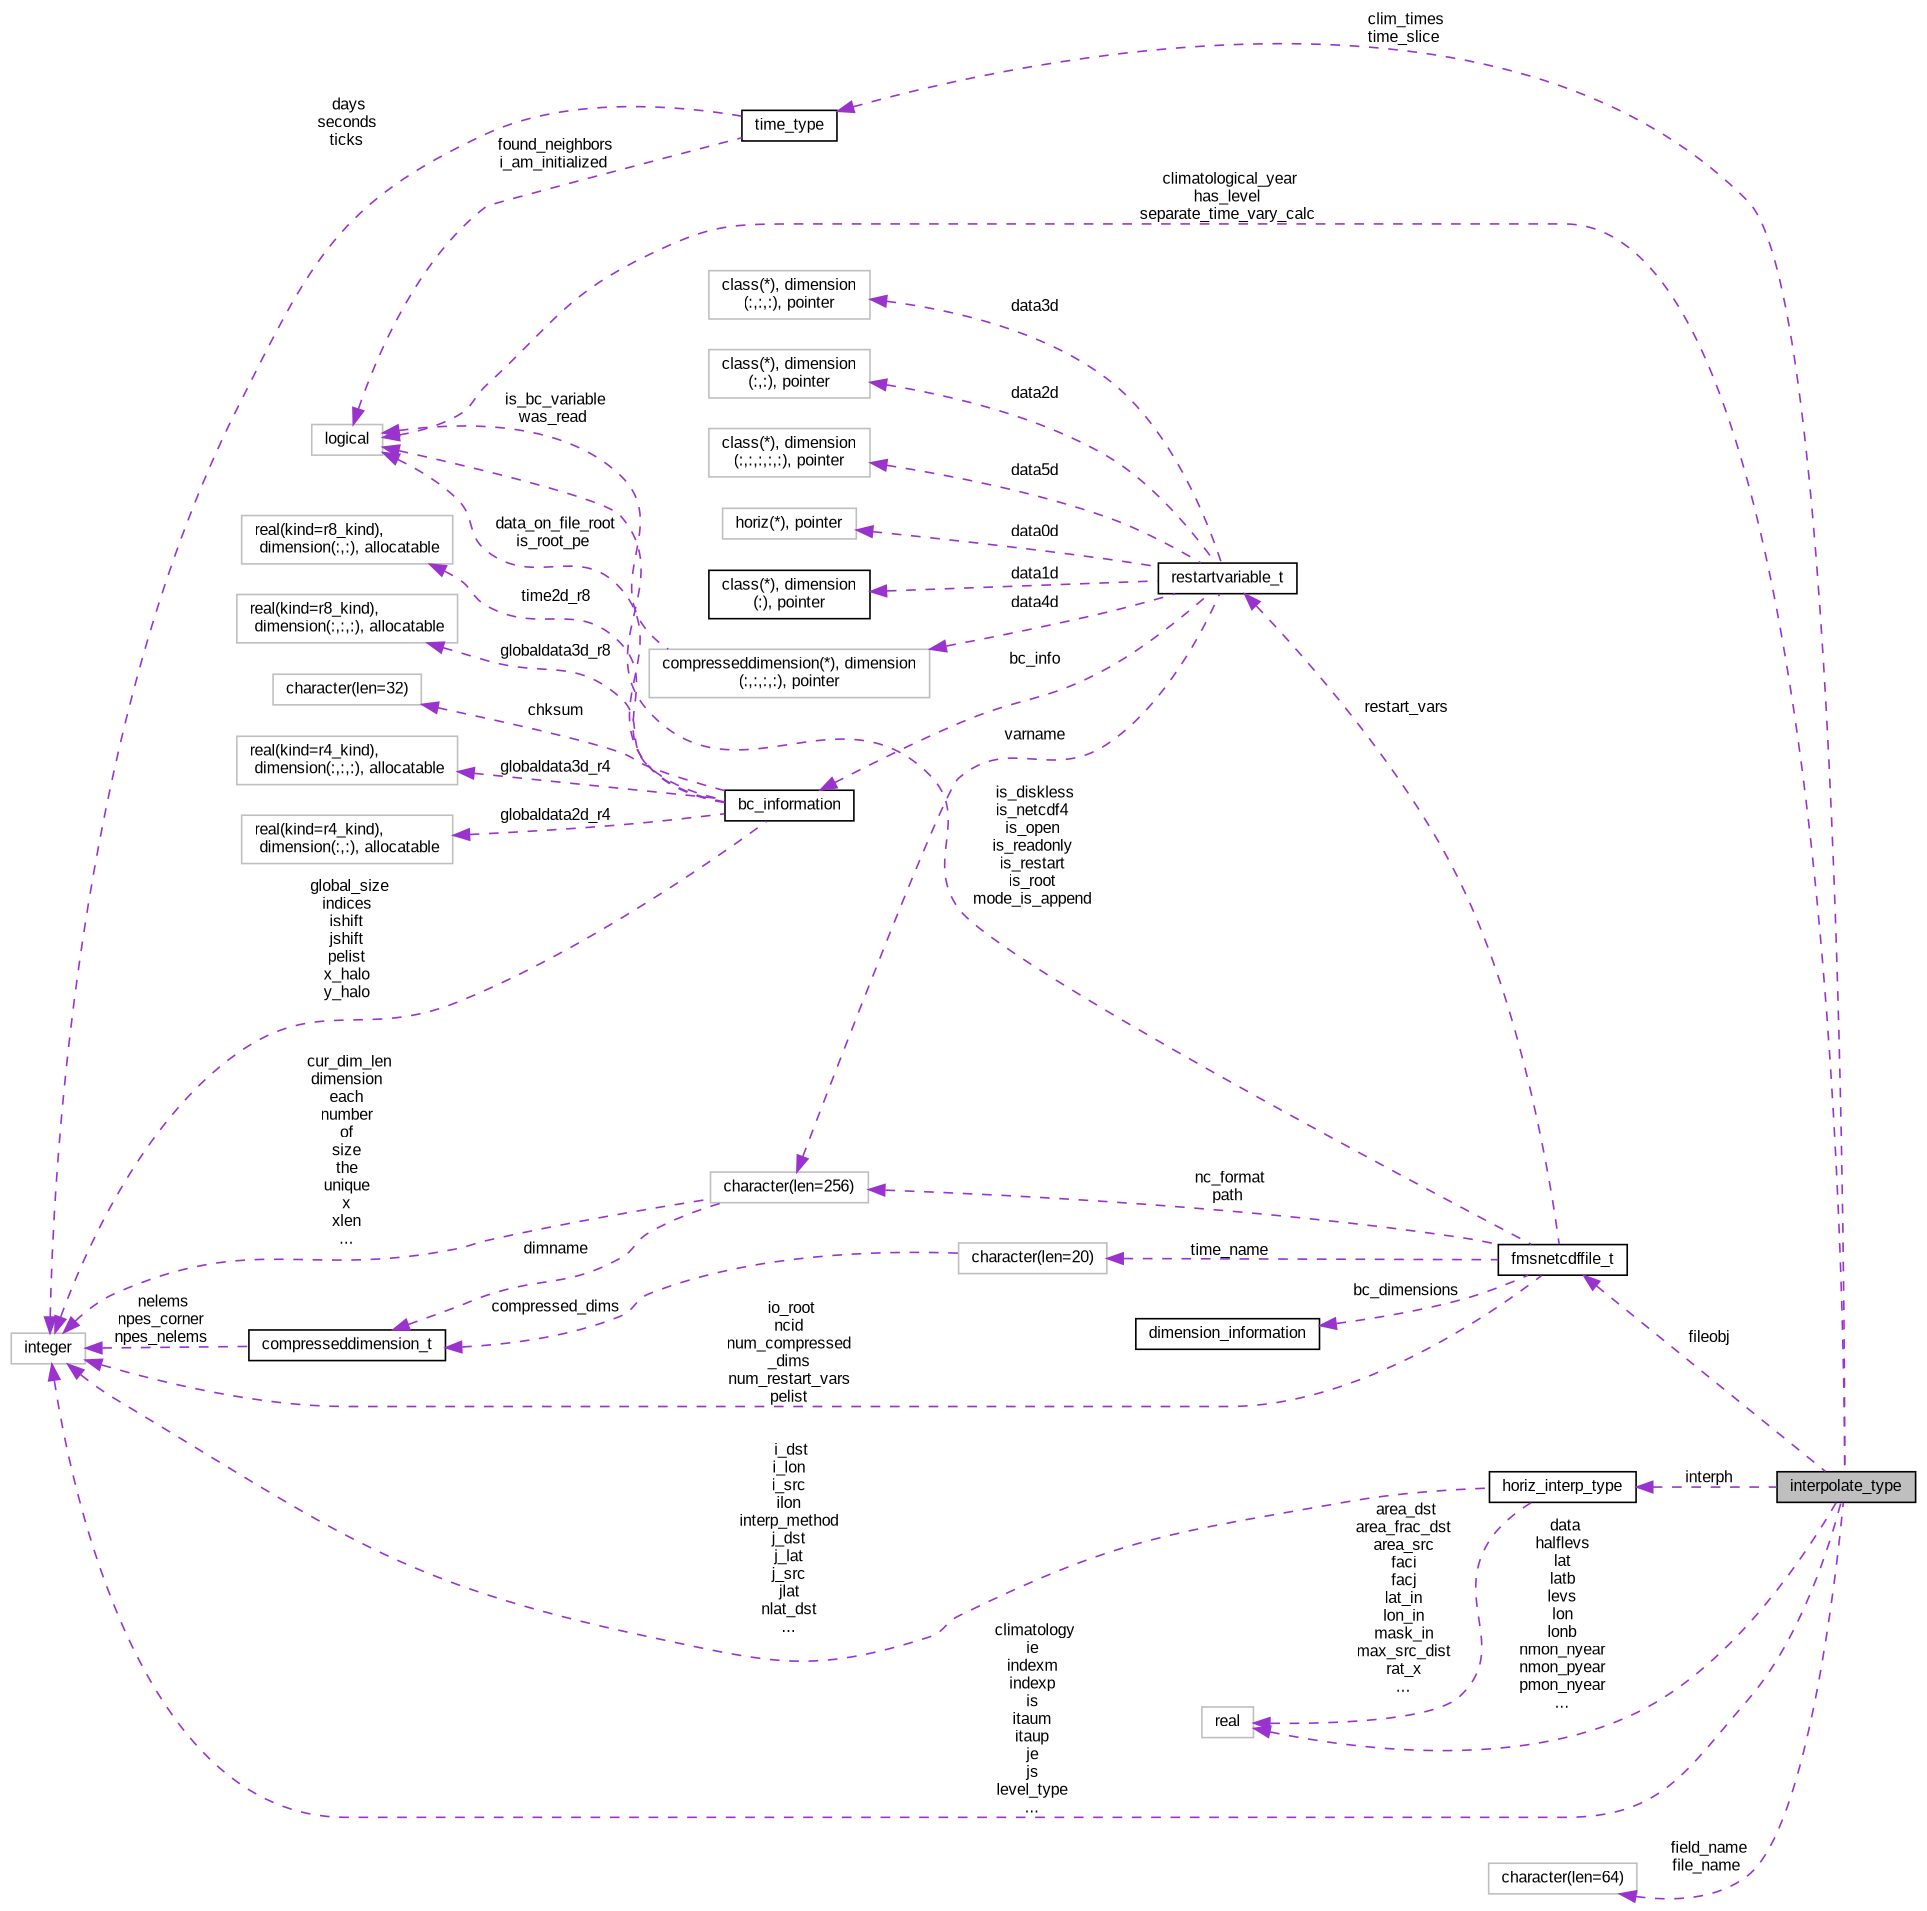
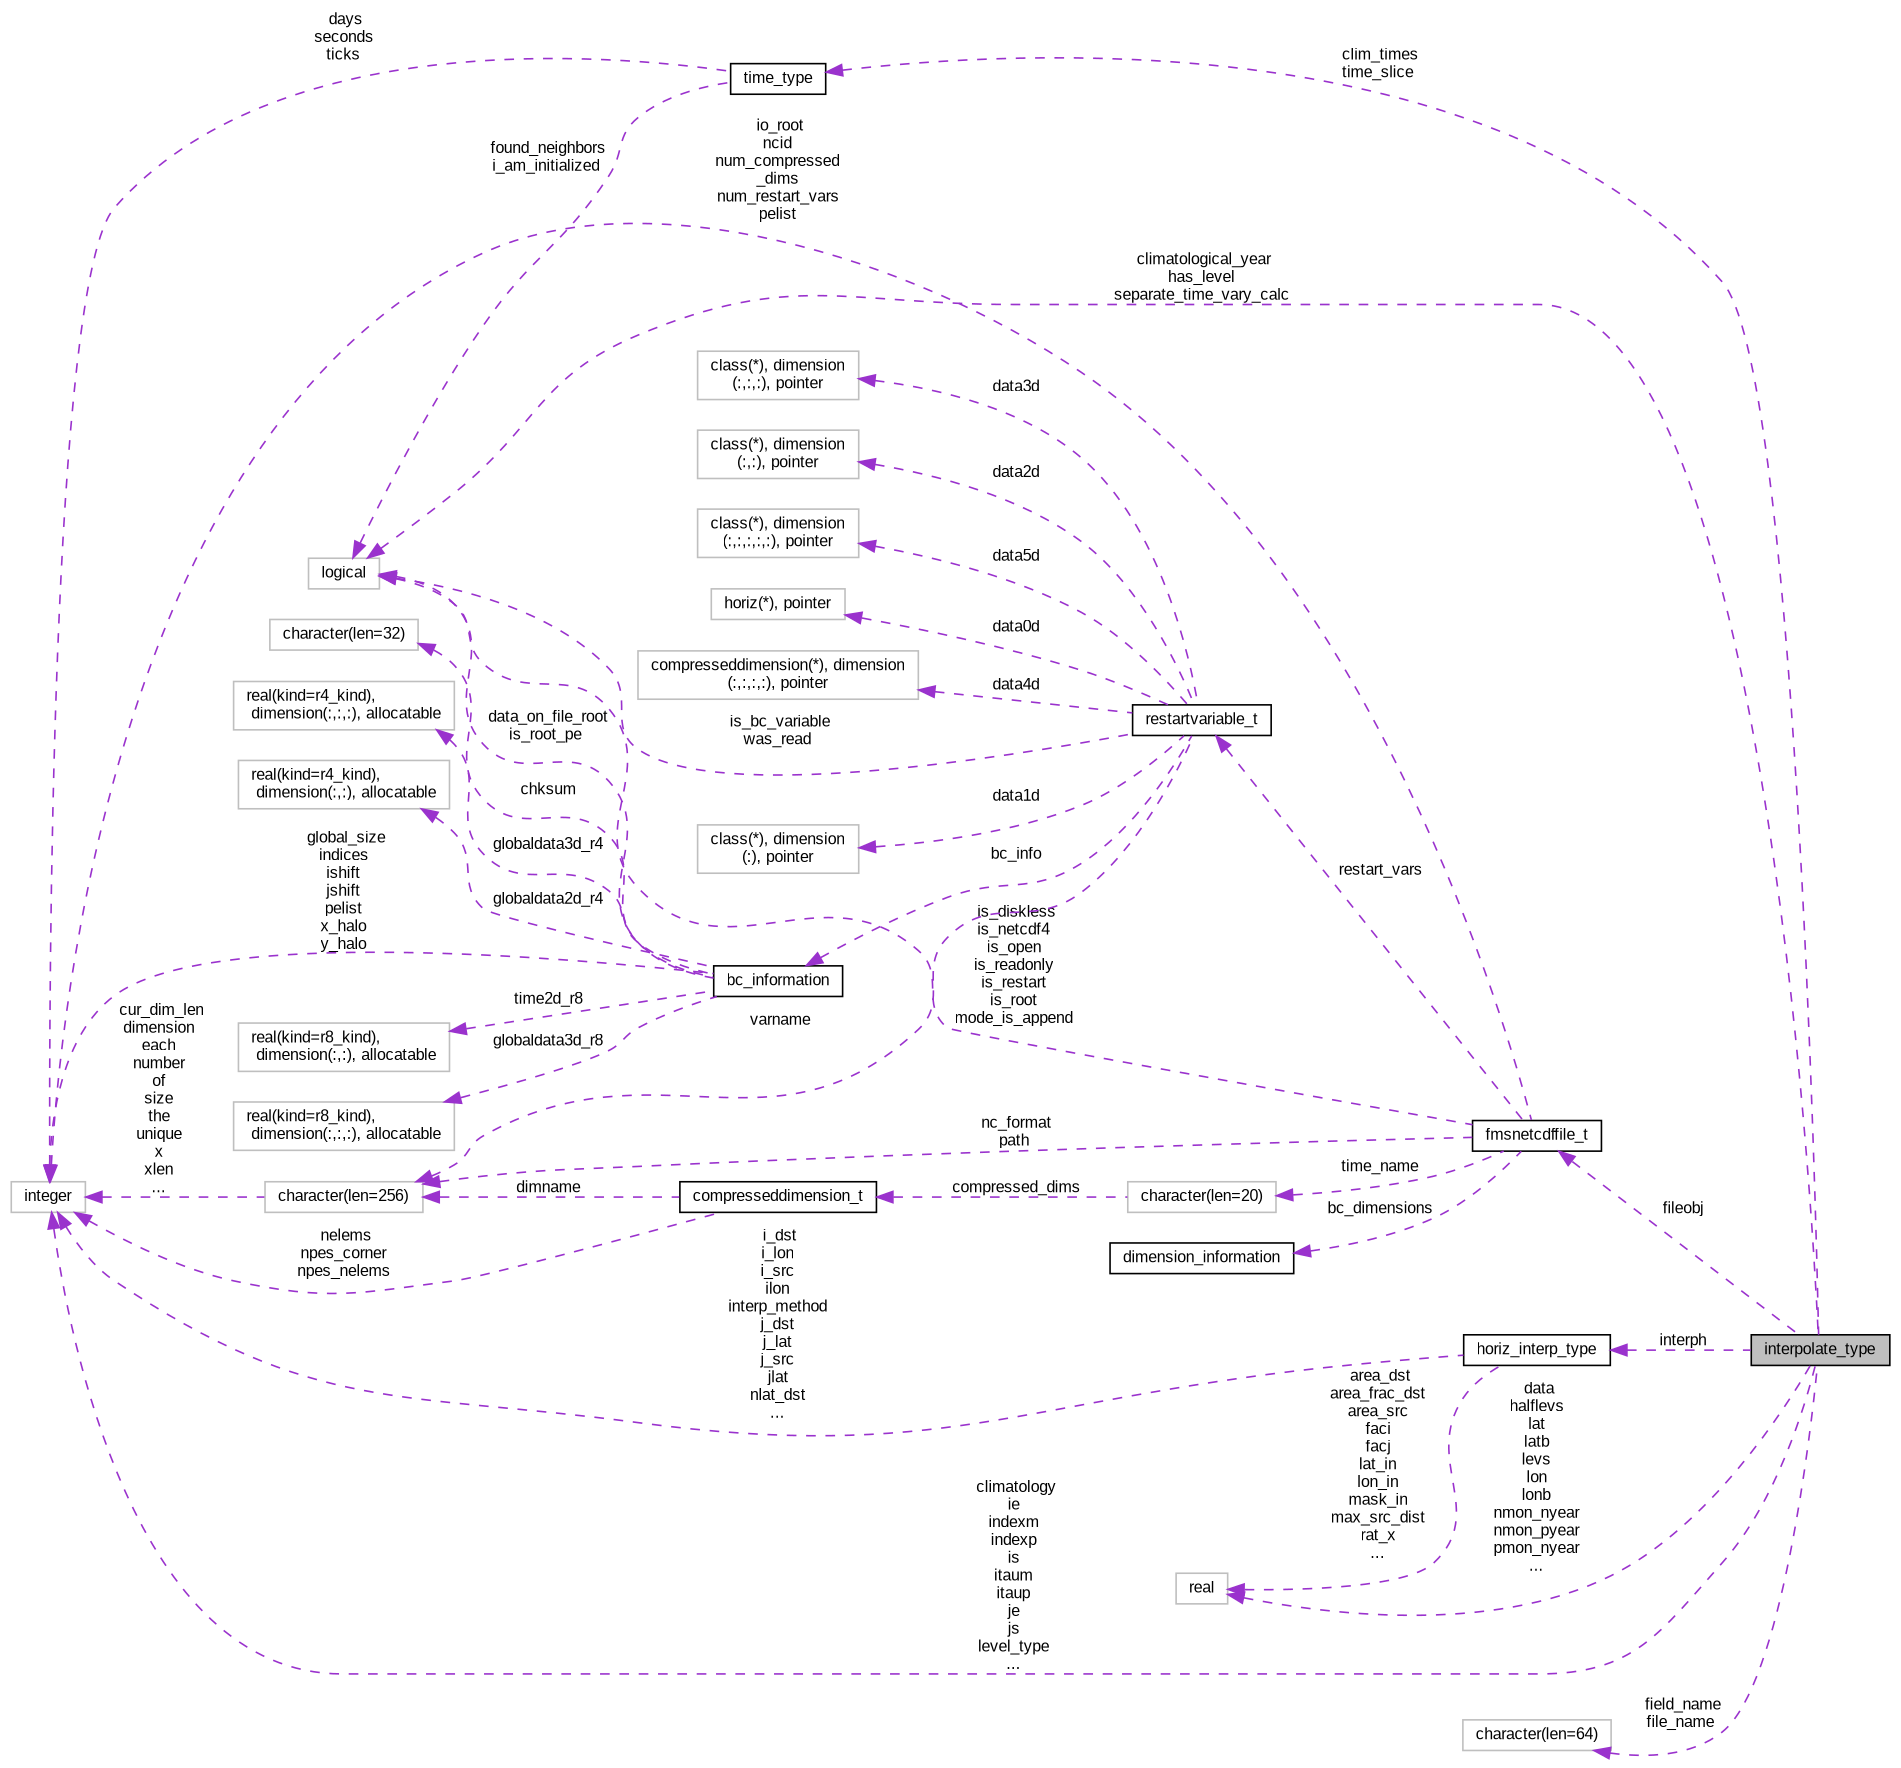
  digraph {
    fontname="Liberation Sans"
    rankdir=LR
    node [color=grey75 fillcolor=white fontname="Liberation Sans" fontsize=10 shape=record style=filled]
    edge [color=darkorchid3 dir=back fontname="Liberation Sans" fontsize=10 labelfontname=Helvetica labelfontsize=10 style=dashed]
    n1 [color=black fillcolor=grey75 fontcolor=black height=0.2 label=interpolate_type width=0.4]
    n2 [height=0.2 label=logical width=0.4]
    n3 [color=black height=0.2 label=fmsnetcdffile_t width=0.4]
    n4 [color=black height=0.2 label=restartvariable_t width=0.4]
    n5 [color=black height=0.2 label=bc_information width=0.4]
    n6 [color=black height=0.2 label=time_type width=0.4]
    n7 [color=black height=0.2 label=horiz_interp_type width=0.4]
    n8 [height=0.2 label=integer width=0.4]
    n9 [color=black height=0.2 label=compresseddimension_t width=0.4]
    n10 [height=0.2 label="character(len=256)" width=0.4]
    n11 [height=0.2 label="character(len=20)" width=0.4]
    n12 [color=black height=0.2 label=dimension_information width=0.4]
    n13 [height=0.2 label="class(*), dimension\l(:,:,:), pointer" width=0.4]
    n14 [height=0.2 label="class(*), dimension\l(:,:), pointer" width=0.4]
    n15 [height=0.2 label="class(*), dimension\l(:,:,:,:,:), pointer" width=0.4]
    n16 [height=0.2 label="horiz(*), pointer" width=0.4]
    n17 [height=0.2 label="compresseddimension(*), dimension\l(:,:,:,:), pointer" width=0.4]
-   n18 [color=black height=0.2 label="class(*), dimension\l(:), pointer" width=0.4]
+   n18 [height=0.2 label="class(*), dimension\l(:), pointer" width=0.4]
    n19 [height=0.2 label="real(kind=r8_kind),\l dimension(:,:), allocatable" width=0.4]
    n20 [height=0.2 label="real(kind=r8_kind),\l dimension(:,:,:), allocatable" width=0.4]
    n21 [height=0.2 label="character(len=32)" width=0.4]
    n22 [height=0.2 label="real(kind=r4_kind),\l dimension(:,:,:), allocatable" width=0.4]
    n23 [height=0.2 label="real(kind=r4_kind),\l dimension(:,:), allocatable" width=0.4]
    n24 [height=0.2 label=real width=0.4]
    n25 [height=0.2 label="character(len=64)" width=0.4]
    n2 -> n1 [label=" climatological_year\nhas_level\nseparate_time_vary_calc"]
    n2 -> n3 [label=" is_diskless\nis_netcdf4\nis_open\nis_readonly\nis_restart\nis_root\nmode_is_append"]
-   n2 -> n17 [label=" is_bc_variable\nwas_read"]
+   n2 -> n4 [label=" is_bc_variable\nwas_read"]
    n2 -> n5 [label=" data_on_file_root\nis_root_pe"]
    n2 -> n6 [label=" found_neighbors\ni_am_initialized"]
    n3 -> n1 [label=" fileobj"]
    n4 -> n3 [label=" restart_vars"]
    n5 -> n4 [label=" bc_info"]
    n6 -> n1 [label=" clim_times\ntime_slice"]
    n7 -> n1 [label=" interph"]
    n8 -> n1 [label=" climatology\nie\nindexm\nindexp\nis\nitaum\nitaup\nje\njs\nlevel_type\n..."]
    n8 -> n3 [label=" io_root\nncid\nnum_compressed\l_dims\nnum_restart_vars\npelist"]
    n8 -> n5 [label=" global_size\nindices\nishift\njshift\npelist\nx_halo\ny_halo"]
    n8 -> n6 [label=" days\nseconds\nticks"]
    n8 -> n7 [label=" i_dst\ni_lon\ni_src\nilon\ninterp_method\nj_dst\nj_lat\nj_src\njlat\nnlat_dst\n..."]
    n8 -> n9 [label=" nelems\nnpes_corner\nnpes_nelems"]
    n8 -> n10 [label=" cur_dim_len\ndimension\neach\nnumber\nof\nsize\nthe\nunique\nx\nxlen\n..."]
    n9 -> n11 [label=" compressed_dims"]
    n10 -> n3 [label=" nc_format\npath"]
    n10 -> n4 [label=" varname"]
-   n9 -> n10 [label=" dimname"]
+   n10 -> n9 [label=" dimname"]
    n11 -> n3 [label=" time_name"]
    n12 -> n3 [label=" bc_dimensions"]
    n13 -> n4 [label=" data3d"]
    n14 -> n4 [label=" data2d"]
    n15 -> n4 [label=" data5d"]
    n16 -> n4 [label=" data0d"]
    n17 -> n4 [label=" data4d"]
    n18 -> n4 [label=" data1d"]
    n19 -> n5 [label=" time2d_r8"]
    n20 -> n5 [label=" globaldata3d_r8"]
    n21 -> n5 [label=" chksum"]
    n22 -> n5 [label=" globaldata3d_r4"]
    n23 -> n5 [label=" globaldata2d_r4"]
    n24 -> n1 [label=" data\nhalflevs\nlat\nlatb\nlevs\nlon\nlonb\nnmon_nyear\nnmon_pyear\npmon_nyear\n..."]
    n24 -> n7 [label=" area_dst\narea_frac_dst\narea_src\nfaci\nfacj\nlat_in\nlon_in\nmask_in\nmax_src_dist\nrat_x\n..."]
    n25 -> n1 [label=" field_name\nfile_name"]
  }
